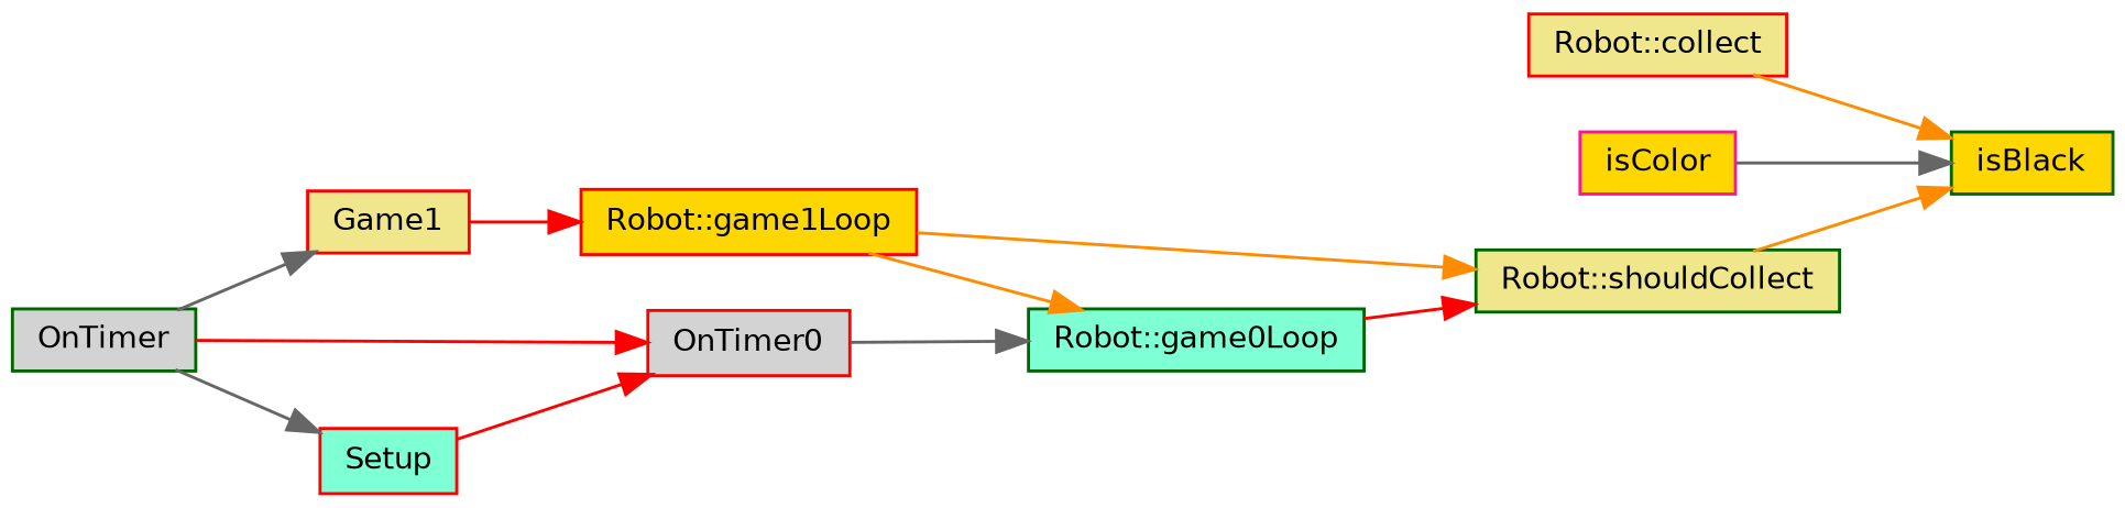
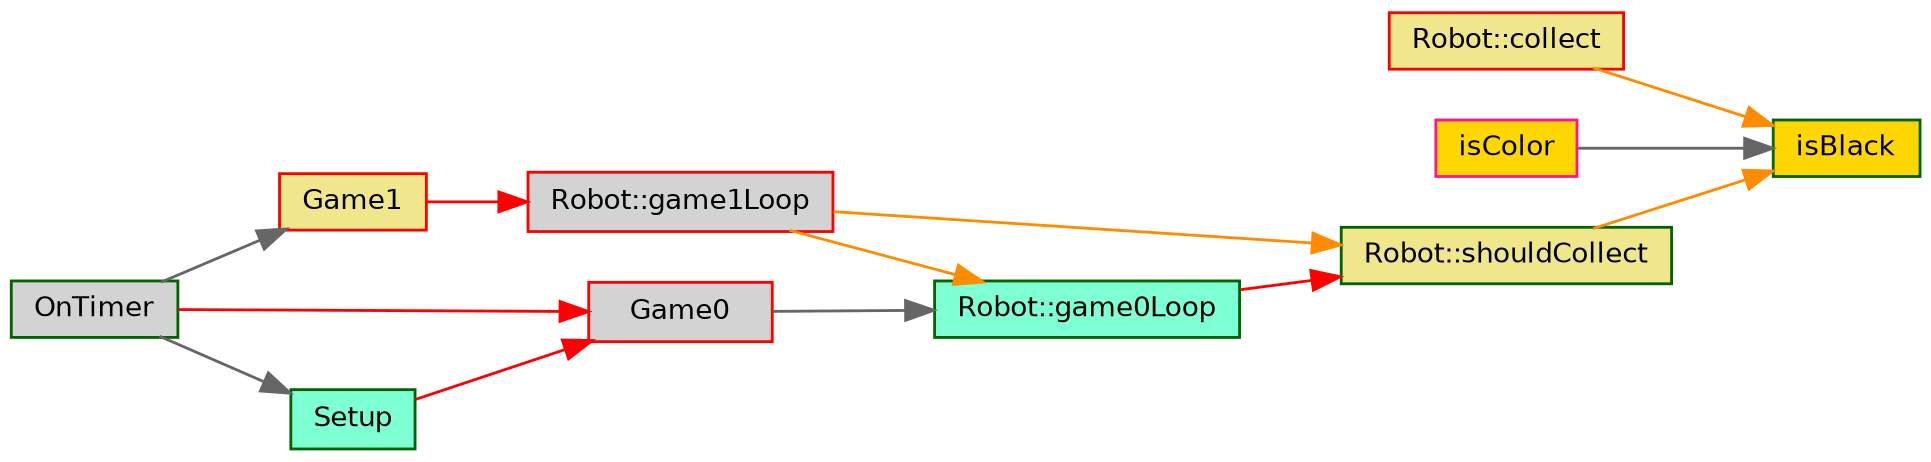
  digraph {
    rankdir=RL
    node [color=darkgreen fillcolor=khaki fontname=Helvetica fontsize=10 shape=record style=filled]
    edge [color=darkorange dir=back fontname=Helvetica fontsize=10 labelfontname=Helvetica labelfontsize=10 style=solid]
    n1 [fillcolor=gold fontcolor=black height=0.2 label=isBlack width=0.4]
    n2 [color=red height=0.2 label="Robot::collect" width=0.4]
    n3 [color=deeppink fillcolor=gold height=0.2 label=isColor width=0.4]
    n4 [height=0.2 label="Robot::shouldCollect" width=0.4]
-   n5 [color=red fillcolor=gold height=0.2 label="Robot::game1Loop" width=0.4]
+   n5 [color=red fillcolor=lightgrey height=0.2 label="Robot::game1Loop" width=0.4]
    n6 [fillcolor=aquamarine height=0.2 label="Robot::game0Loop" width=0.4]
    n7 [color=red height=0.2 label=Game1 width=0.4]
    n8 [fillcolor=lightgrey height=0.2 label=OnTimer width=0.4]
-   n9 [color=red fillcolor=aquamarine height=0.2 label=Setup width=0.4]
-   n10 [color=red fillcolor=lightgrey height=0.2 label=OnTimer0 width=0.4]
+   n9 [fillcolor=aquamarine height=0.2 label=Setup width=0.4]
+   n10 [color=red fillcolor=lightgrey height=0.2 label=Game0 width=0.4]
    n1 -> n2
    n1 -> n3 [color=gray40]
    n1 -> n4
    n4 -> n5
    n4 -> n6 [color=red]
    n5 -> n7 [color=red]
    n6 -> n5
    n6 -> n10 [color=gray40]
    n7 -> n8 [color=gray40]
    n9 -> n8 [color=gray40]
    n10 -> n8 [color=red]
    n10 -> n9 [color=red]
  }
